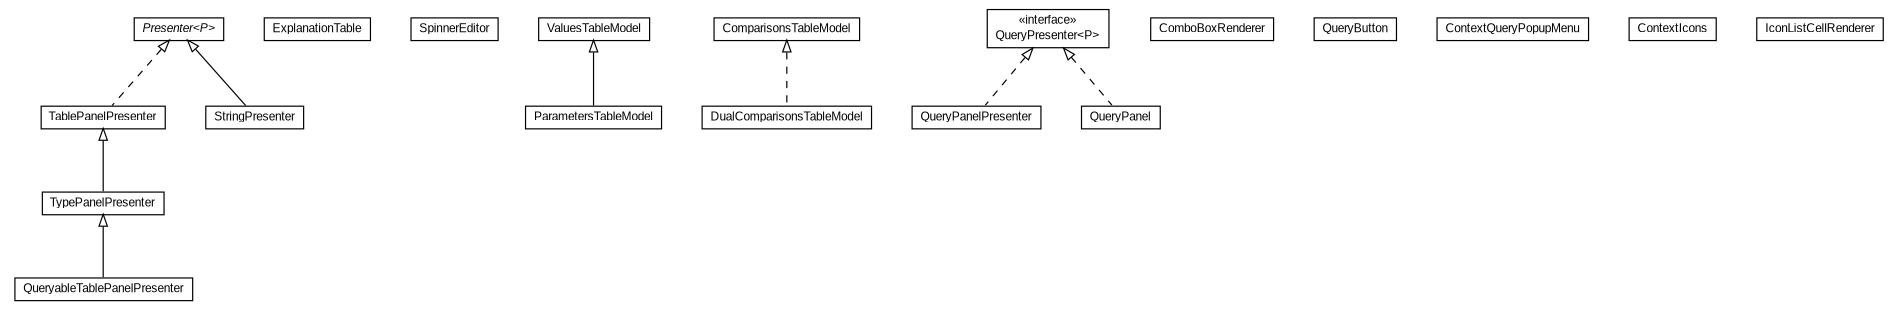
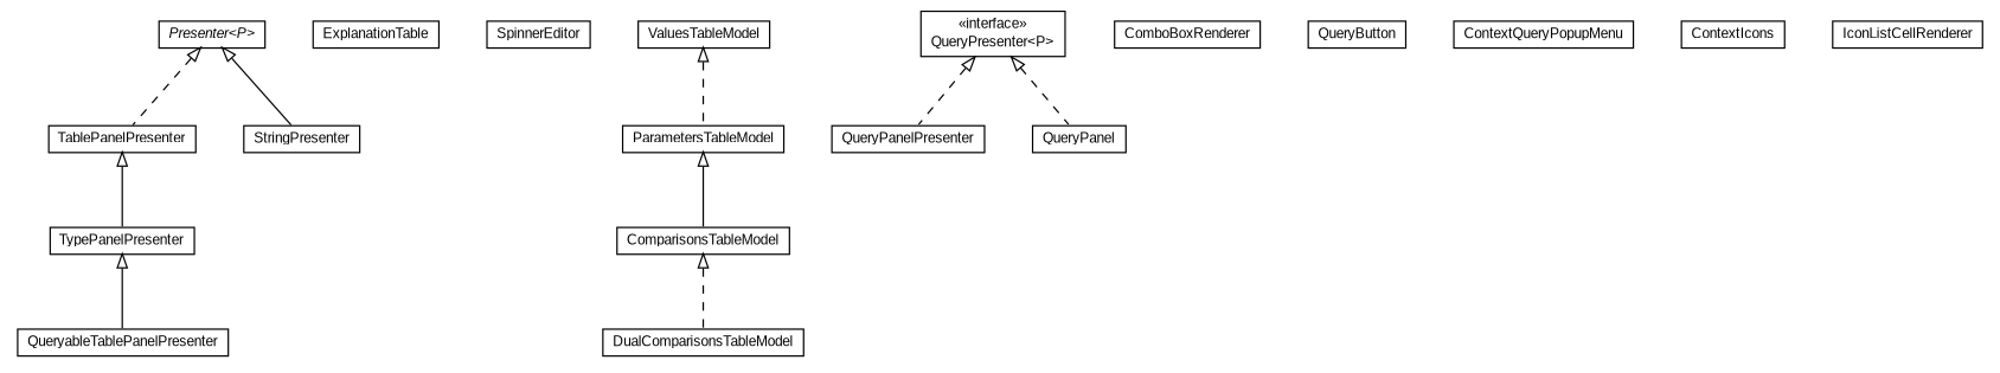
  digraph {
    nodesep=0.25
    ranksep=0.5
    node [fontcolor=black fontname=arial fontsize=10.0 shape=plaintext]
    edge [arrowtail=empty dir=back fontname=arial fontsize=10 headport=p labelfontname=arial labelfontsize=10 tailport=p]
    n1 [label=<<table title="context.arch.intelligibility.presenters.TypePanelPresenter" border="0" cellborder="1" cellspacing="0" cellpadding="2" port="p" href="./TypePanelPresenter.html"> 		<tr><td><table border="0" cellspacing="0" cellpadding="1"> <tr><td align="center" balign="center"> TypePanelPresenter </td></tr> 		</table></td></tr> 		</table>>]
    n2 [label=<<table title="context.arch.intelligibility.presenters.QueryableTablePanelPresenter" border="0" cellborder="1" cellspacing="0" cellpadding="2" port="p" href="./QueryableTablePanelPresenter.html"> 		<tr><td><table border="0" cellspacing="0" cellpadding="1"> <tr><td align="center" balign="center"> QueryableTablePanelPresenter </td></tr> 		</table></td></tr> 		</table>>]
    n3 [label=<<table title="context.arch.intelligibility.presenters.TablePanelPresenter" border="0" cellborder="1" cellspacing="0" cellpadding="2" port="p" href="./TablePanelPresenter.html"> 		<tr><td><table border="0" cellspacing="0" cellpadding="1"> <tr><td align="center" balign="center"> TablePanelPresenter </td></tr> 		</table></td></tr> 		</table>>]
    n4 [label=<<table title="context.arch.intelligibility.presenters.TablePanelPresenter.ExplanationTable" border="0" cellborder="1" cellspacing="0" cellpadding="2" port="p" href="./TablePanelPresenter.ExplanationTable.html"> 		<tr><td><table border="0" cellspacing="0" cellpadding="1"> <tr><td align="center" balign="center"> ExplanationTable </td></tr> 		</table></td></tr> 		</table>>]
    n5 [label=<<table title="context.arch.intelligibility.presenters.TablePanelPresenter.ExplanationTable.SpinnerEditor" border="0" cellborder="1" cellspacing="0" cellpadding="2" port="p" href="./TablePanelPresenter.ExplanationTable.SpinnerEditor.html"> 		<tr><td><table border="0" cellspacing="0" cellpadding="1"> <tr><td align="center" balign="center"> SpinnerEditor </td></tr> 		</table></td></tr> 		</table>>]
    n6 [label=<<table title="context.arch.intelligibility.presenters.TablePanelPresenter.ValuesTableModel" border="0" cellborder="1" cellspacing="0" cellpadding="2" port="p" href="./TablePanelPresenter.ValuesTableModel.html"> 		<tr><td><table border="0" cellspacing="0" cellpadding="1"> <tr><td align="center" balign="center"> ValuesTableModel </td></tr> 		</table></td></tr> 		</table>>]
    n7 [label=<<table title="context.arch.intelligibility.presenters.TablePanelPresenter.ParametersTableModel" border="0" cellborder="1" cellspacing="0" cellpadding="2" port="p" href="./TablePanelPresenter.ParametersTableModel.html"> 		<tr><td><table border="0" cellspacing="0" cellpadding="1"> <tr><td align="center" balign="center"> ParametersTableModel </td></tr> 		</table></td></tr> 		</table>>]
    n8 [label=<<table title="context.arch.intelligibility.presenters.TablePanelPresenter.ComparisonsTableModel" border="0" cellborder="1" cellspacing="0" cellpadding="2" port="p" href="./TablePanelPresenter.ComparisonsTableModel.html"> 		<tr><td><table border="0" cellspacing="0" cellpadding="1"> <tr><td align="center" balign="center"> ComparisonsTableModel </td></tr> 		</table></td></tr> 		</table>>]
    n9 [label=<<table title="context.arch.intelligibility.presenters.TablePanelPresenter.DualComparisonsTableModel" border="0" cellborder="1" cellspacing="0" cellpadding="2" port="p" href="./TablePanelPresenter.DualComparisonsTableModel.html"> 		<tr><td><table border="0" cellspacing="0" cellpadding="1"> <tr><td align="center" balign="center"> DualComparisonsTableModel </td></tr> 		</table></td></tr> 		</table>>]
    n10 [label=<<table title="context.arch.intelligibility.presenters.StringPresenter" border="0" cellborder="1" cellspacing="0" cellpadding="2" port="p" href="./StringPresenter.html"> 		<tr><td><table border="0" cellspacing="0" cellpadding="1"> <tr><td align="center" balign="center"> StringPresenter </td></tr> 		</table></td></tr> 		</table>>]
    n11 [label=<<table title="context.arch.intelligibility.presenters.QueryPresenter" border="0" cellborder="1" cellspacing="0" cellpadding="2" port="p" href="./QueryPresenter.html"> 		<tr><td><table border="0" cellspacing="0" cellpadding="1"> <tr><td align="center" balign="center"> &#171;interface&#187; </td></tr> <tr><td align="center" balign="center"> QueryPresenter&lt;P&gt; </td></tr> 		</table></td></tr> 		</table>>]
    n12 [label=<<table title="context.arch.intelligibility.presenters.QueryPanelPresenter" border="0" cellborder="1" cellspacing="0" cellpadding="2" port="p" href="./QueryPanelPresenter.html"> 		<tr><td><table border="0" cellspacing="0" cellpadding="1"> <tr><td align="center" balign="center"> QueryPanelPresenter </td></tr> 		</table></td></tr> 		</table>>]
    n13 [label=<<table title="context.arch.intelligibility.presenters.QueryPanel" border="0" cellborder="1" cellspacing="0" cellpadding="2" port="p" href="./QueryPanel.html"> 		<tr><td><table border="0" cellspacing="0" cellpadding="1"> <tr><td align="center" balign="center"> QueryPanel </td></tr> 		</table></td></tr> 		</table>>]
    n14 [label=<<table title="context.arch.intelligibility.presenters.QueryPanel.ComboBoxRenderer" border="0" cellborder="1" cellspacing="0" cellpadding="2" port="p" href="./QueryPanel.ComboBoxRenderer.html"> 		<tr><td><table border="0" cellspacing="0" cellpadding="1"> <tr><td align="center" balign="center"> ComboBoxRenderer </td></tr> 		</table></td></tr> 		</table>>]
    n15 [label=<<table title="context.arch.intelligibility.presenters.QueryButton" border="0" cellborder="1" cellspacing="0" cellpadding="2" port="p" href="./QueryButton.html"> 		<tr><td><table border="0" cellspacing="0" cellpadding="1"> <tr><td align="center" balign="center"> QueryButton </td></tr> 		</table></td></tr> 		</table>>]
    n16 [label=<<table title="context.arch.intelligibility.presenters.QueryableTablePanelPresenter.ContextQueryPopupMenu" border="0" cellborder="1" cellspacing="0" cellpadding="2" port="p" href="./QueryableTablePanelPresenter.ContextQueryPopupMenu.html"> 		<tr><td><table border="0" cellspacing="0" cellpadding="1"> <tr><td align="center" balign="center"> ContextQueryPopupMenu </td></tr> 		</table></td></tr> 		</table>>]
    n17 [label=<<table title="context.arch.intelligibility.presenters.Presenter" border="0" cellborder="1" cellspacing="0" cellpadding="2" port="p" href="./Presenter.html"> 		<tr><td><table border="0" cellspacing="0" cellpadding="1"> <tr><td align="center" balign="center"><font face="arial italic"> Presenter&lt;P&gt; </font></td></tr> 		</table></td></tr> 		</table>>]
    n18 [label=<<table title="context.arch.intelligibility.presenters.ContextIcons" border="0" cellborder="1" cellspacing="0" cellpadding="2" port="p" href="./ContextIcons.html"> 		<tr><td><table border="0" cellspacing="0" cellpadding="1"> <tr><td align="center" balign="center"> ContextIcons </td></tr> 		</table></td></tr> 		</table>>]
    n19 [label=<<table title="context.arch.intelligibility.presenters.ContextIcons.IconListCellRenderer" border="0" cellborder="1" cellspacing="0" cellpadding="2" port="p" href="./ContextIcons.IconListCellRenderer.html"> 		<tr><td><table border="0" cellspacing="0" cellpadding="1"> <tr><td align="center" balign="center"> IconListCellRenderer </td></tr> 		</table></td></tr> 		</table>>]
    n1 -> n2
    n3 -> n1
-   n6 -> n7
+   n6 -> n7 [style=dashed]
+   n7 -> n8
    n8 -> n9 [style=dashed]
    n11 -> n12 [style=dashed]
    n11 -> n13 [style=dashed]
    n17 -> n3 [style=dashed]
    n17 -> n10
  }
